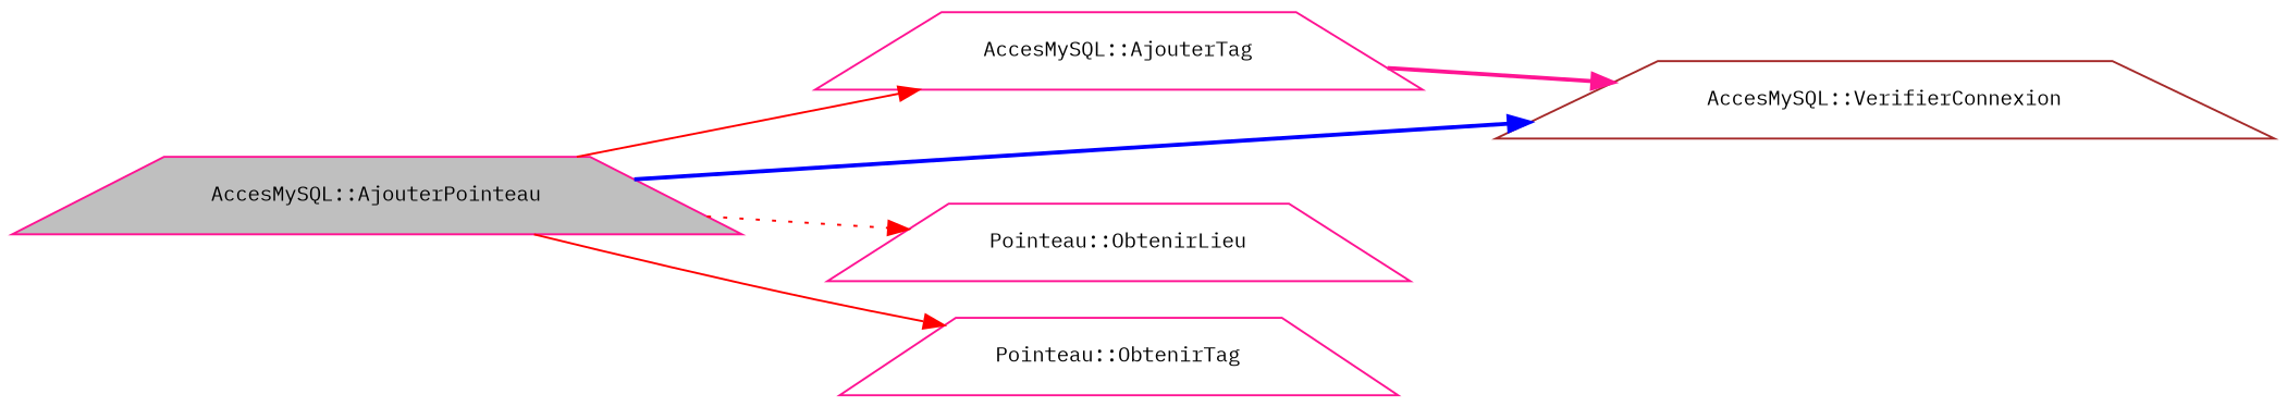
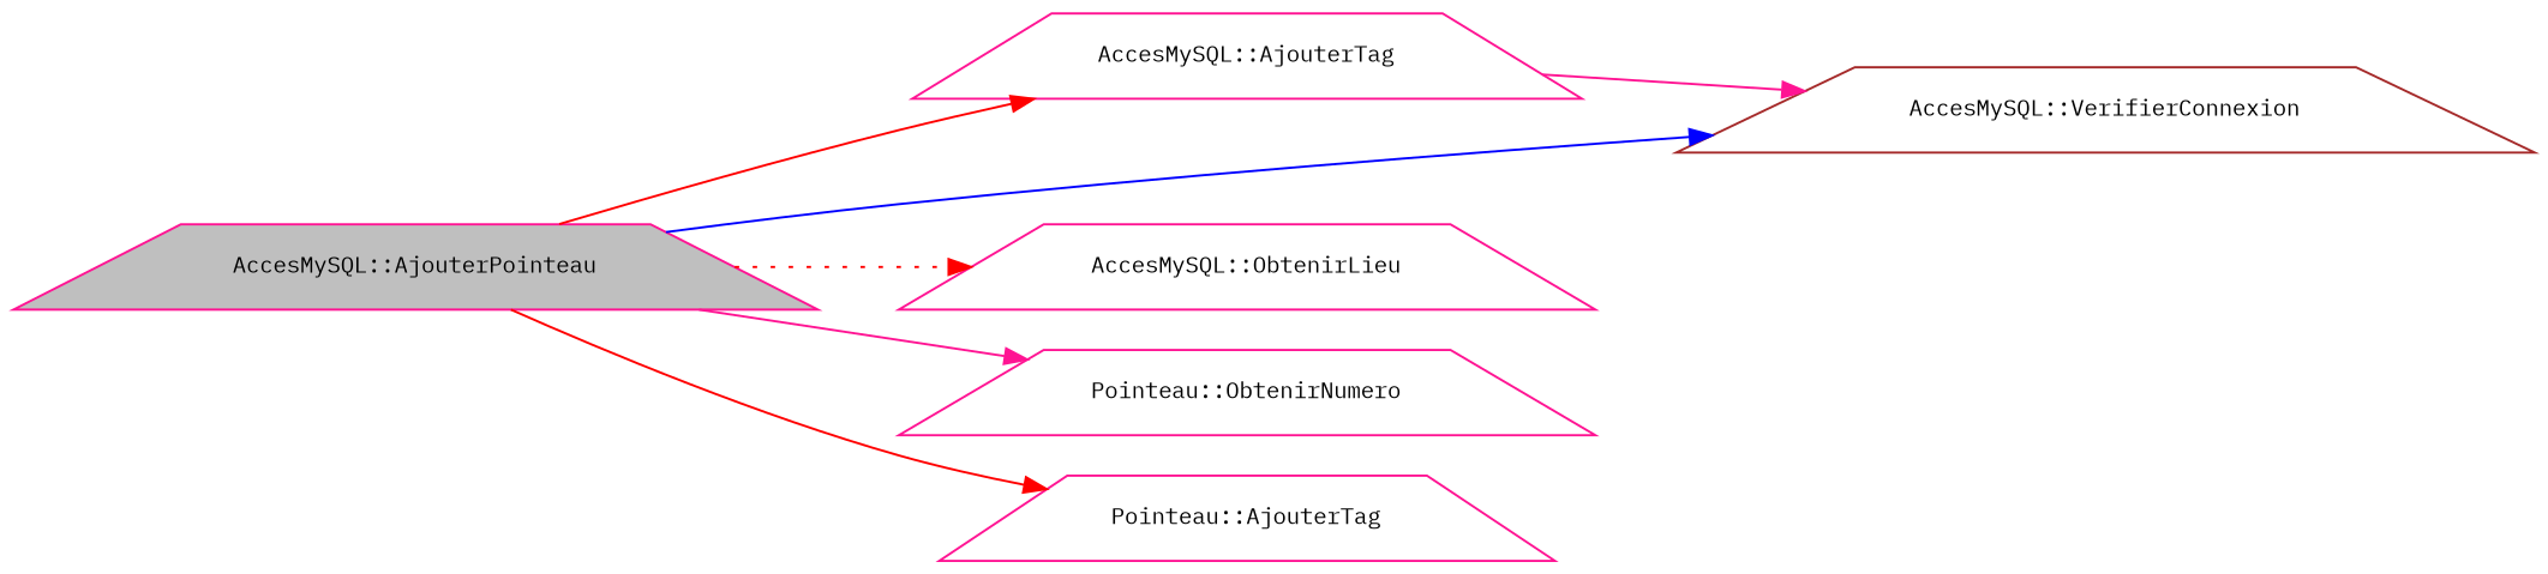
  digraph {
    fontname="IBM Plex Mono"
    rankdir=LR
    node [color=deeppink fillcolor=white fontname="IBM Plex Mono" fontsize=10 shape=trapezium style=filled]
    edge [color=red fontname="IBM Plex Mono" fontsize=10 labelfontname=Helvetica labelfontsize=10 style=solid]
    n1 [fillcolor=grey75 fontcolor=black height=0.2 label="AccesMySQL::AjouterPointeau" width=0.4]
    n2 [height=0.2 label="AccesMySQL::AjouterTag" width=0.4]
    n3 [color=brown height=0.2 label="AccesMySQL::VerifierConnexion" width=0.4]
-   n4 [height=0.2 label="Pointeau::ObtenirLieu" width=0.4]
-   n6 [height=0.2 label="Pointeau::ObtenirTag" width=0.4]
+   n4 [height=0.2 label="AccesMySQL::ObtenirLieu" width=0.4]
+   n5 [height=0.2 label="Pointeau::ObtenirNumero" width=0.4]
+   n6 [height=0.2 label="Pointeau::AjouterTag" width=0.4]
    n1 -> n2
-   n1 -> n3 [color=blue style=bold]
+   n1 -> n3 [color=blue]
    n1 -> n4 [style=dotted]
+   n1 -> n5 [color=deeppink]
    n1 -> n6
-   n2 -> n3 [color=deeppink style=bold]
+   n2 -> n3 [color=deeppink]
  }
